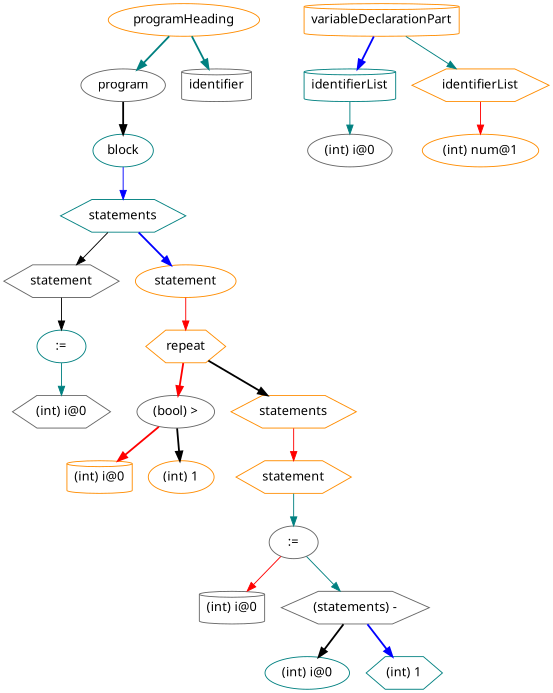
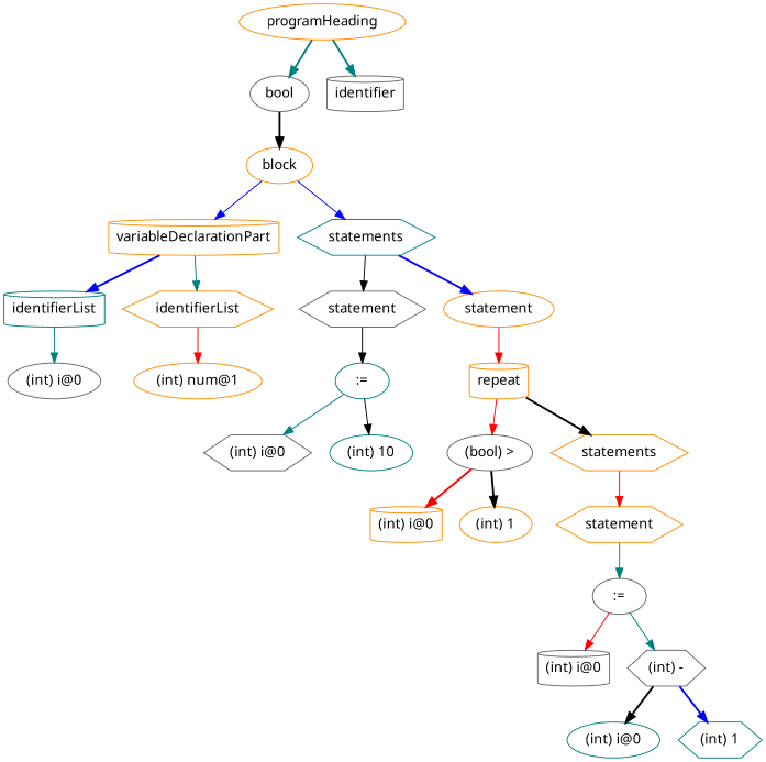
  digraph {
    fontname="Noto Sans"
    ordering=out
    node [color=darkorange fontname="Noto Sans" shape=ellipse]
    edge [color=black fontname="Noto Sans" style=solid]
-   n1 [color=gray40 label=program]
-   n2 [color=teal label=block]
+   n1 [color=gray40 label=bool]
+   n2 [label=block]
    n3 [label=programHeading]
    n4 [color=gray40 label=identifier shape=cylinder]
    n5 [label=variableDeclarationPart shape=cylinder]
    n6 [color=teal label=statements shape=hexagon]
    n7 [color=teal label=identifierList shape=cylinder]
    n8 [label=identifierList shape=hexagon]
    n9 [color=gray40 label=statement shape=hexagon]
    n10 [label=statement]
    n11 [color=gray40 label="(int) i@0"]
    n12 [label="(int) num@1"]
    n13 [color=teal label=":="]
-   n14 [label=repeat shape=hexagon]
+   n14 [label=repeat shape=cylinder]
    n15 [color=gray40 label="(int) i@0" shape=hexagon]
+   n16 [color=teal label="(int) 10"]
    n17 [color=gray40 label="(bool) >"]
    n18 [label=statements shape=hexagon]
    n19 [label="(int) i@0" shape=cylinder]
    n20 [label="(int) 1"]
    n21 [label=statement shape=hexagon]
    n22 [color=gray40 label=":="]
    n23 [color=gray40 label="(int) i@0" shape=cylinder]
-   n24 [color=gray40 label="(statements) -" shape=hexagon]
+   n24 [color=gray40 label="(int) -" shape=hexagon]
    n25 [color=teal label="(int) i@0"]
    n26 [color=teal label="(int) 1" shape=hexagon]
    n1 -> n2 [style=bold]
+   n2 -> n5 [color=blue]
    n2 -> n6 [color=blue]
    n3 -> n1 [color=teal style=bold]
    n3 -> n4 [color=teal style=bold]
    n5 -> n7 [color=blue style=bold]
    n5 -> n8 [color=teal]
    n6 -> n9
    n6 -> n10 [color=blue style=bold]
    n7 -> n11 [color=teal]
    n8 -> n12 [color=red]
    n9 -> n13
    n10 -> n14 [color=red]
    n13 -> n15 [color=teal]
-   n14 -> n17 [color=red style=bold]
+   n13 -> n16
+   n14 -> n17 [color=red]
    n14 -> n18 [style=bold]
    n17 -> n19 [color=red style=bold]
    n17 -> n20 [style=bold]
    n18 -> n21 [color=red]
    n21 -> n22 [color=teal]
    n22 -> n23 [color=red]
    n22 -> n24 [color=teal]
    n24 -> n25 [style=bold]
    n24 -> n26 [color=blue style=bold]
  }
